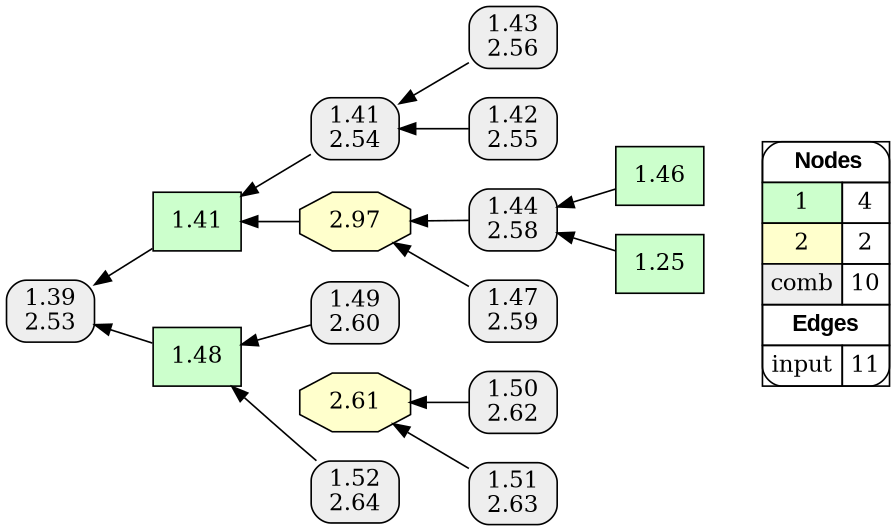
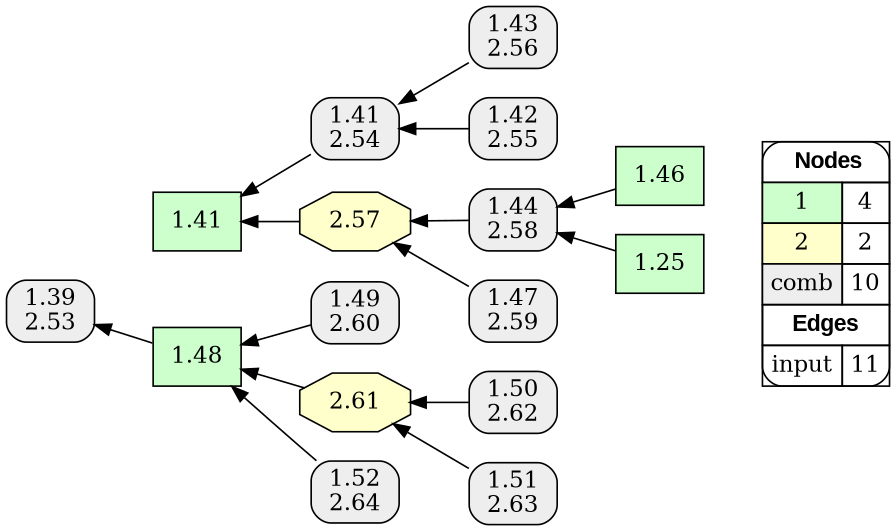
  digraph {
    rankdir=RL
    node [fillcolor="#EEEEEE" shape=box style="filled,rounded"]
    edge [arrowhead=normal color="#000000" constraint=true penwidth=1 style=solid]
    n1 [fillcolor=white label=<   <TABLE BORDER="0" CELLBORDER="1" CELLSPACING="0" CELLPADDING="4">  <TR> <TD COLSPAN="2"><font face="Arial Black"> Nodes</font></TD> </TR>  <TR>   <TD bgcolor="#CCFFCC">1</TD>   <TD>4</TD>   </TR>  <TR>   <TD bgcolor="#FFFFCC">2</TD>   <TD>2</TD>   </TR>  <TR>   <TD bgcolor="#EEEEEE">comb</TD>   <TD>10</TD>   </TR>  <TR> <TD COLSPAN="2"><font face = "Arial Black"> Edges </font></TD> </TR>  <TR>   <TD><font color ="#000000">input</font></TD>   <TD>11</TD>   </TR>  </TABLE>   > margin=0]
    1.46 [fillcolor="#CCFFCC" style=filled]
    "1.44\n2.58"
-   2.57 [fillcolor="#FFFFCC" shape=octagon style=filled label=2.97]
+   2.57 [fillcolor="#FFFFCC" shape=octagon style=filled]
    1.48 [fillcolor="#CCFFCC" style=filled]
    "1.39\n2.53"
    n7 [fillcolor="#CCFFCC" label=1.41 style=filled]
    n8 [fillcolor="#CCFFCC" label=1.25 style=filled]
    2.61 [fillcolor="#FFFFCC" shape=octagon style=filled]
    "1.50\n2.62"
    "1.49\n2.60"
    "1.47\n2.59"
    "1.43\n2.56"
    "1.41\n2.54"
    "1.52\n2.64"
    "1.51\n2.63"
    "1.42\n2.55"
    subgraph sub_1 {
      rank=source
      n1
    }
    1.46 -> "1.44\n2.58"
    "1.44\n2.58" -> 2.57
    2.57 -> n7
    1.48 -> "1.39\n2.53"
-   n7 -> "1.39\n2.53"
    n8 -> "1.44\n2.58"
+   2.61 -> 1.48
    "1.50\n2.62" -> 2.61
    "1.49\n2.60" -> 1.48
    "1.47\n2.59" -> 2.57
    "1.43\n2.56" -> "1.41\n2.54"
    "1.41\n2.54" -> n7
    "1.52\n2.64" -> 1.48
    "1.51\n2.63" -> 2.61
    "1.42\n2.55" -> "1.41\n2.54"
  }
